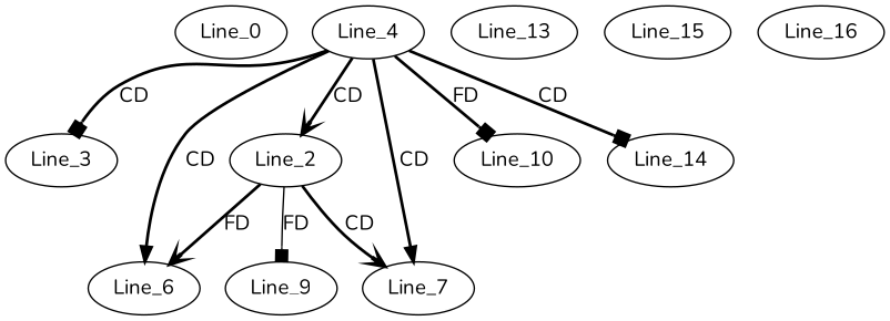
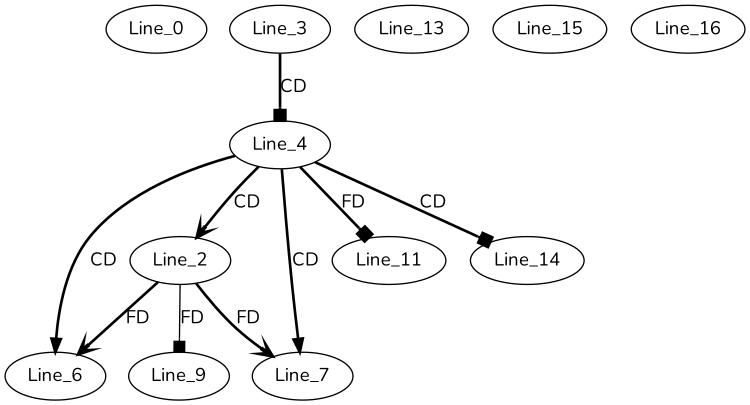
  digraph {
    fontname=Nunito
    node [fontname=Nunito]
    edge [arrowhead=box fontname=Nunito style=bold]
    Line_0
    Line_3
    Line_4
    n4 [label=Line_2]
    Line_6
    Line_7
-   Line_10
+   Line_10 [label=Line_11]
    Line_14
    Line_9
    Line_13
    Line_15
    Line_16
-   Line_4 -> Line_3 [label=CD]
+   Line_3 -> Line_4 [label=CD]
    Line_4 -> n4 [arrowhead=vee label=CD]
    Line_4 -> Line_6 [arrowhead=normal label=CD]
    Line_4 -> Line_7 [arrowhead=normal label=CD]
    Line_4 -> Line_10 [label=FD]
    Line_4 -> Line_14 [label=CD]
    n4 -> Line_6 [arrowhead=vee label=FD]
-   n4 -> Line_7 [arrowhead=vee label=CD]
+   n4 -> Line_7 [arrowhead=vee label=FD]
    n4 -> Line_9 [label=FD style=solid]
  }
